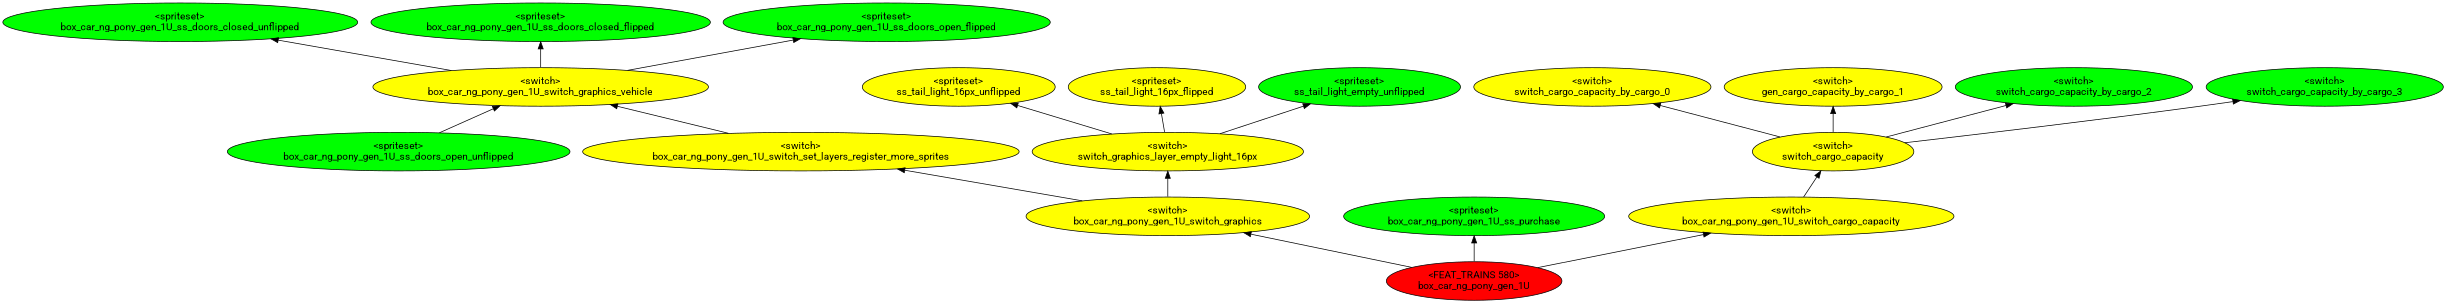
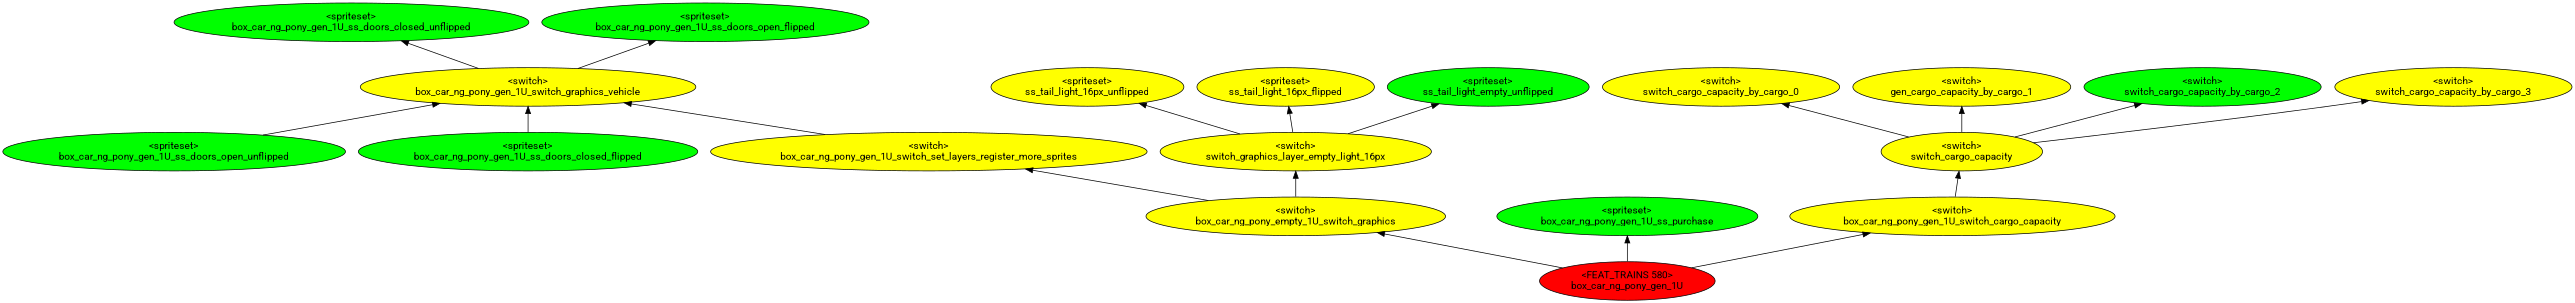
  digraph {
    fontname=Roboto
    rankdir=BT
    node [fillcolor=yellow fontname=Roboto style=filled]
    edge [fontname=Roboto]
    n1 [label="<spriteset>\nss_tail_light_16px_unflipped"]
    n2 [label="<spriteset>\nss_tail_light_16px_flipped"]
    n3 [fillcolor=green label="<spriteset>\nss_tail_light_empty_unflipped"]
    n4 [label="<switch>\nswitch_graphics_layer_empty_light_16px"]
    n5 [label="<switch>\nswitch_cargo_capacity_by_cargo_0"]
    n6 [label="<switch>\ngen_cargo_capacity_by_cargo_1"]
    n7 [fillcolor=green label="<switch>\nswitch_cargo_capacity_by_cargo_2"]
-   n8 [fillcolor=green label="<switch>\nswitch_cargo_capacity_by_cargo_3"]
+   n8 [label="<switch>\nswitch_cargo_capacity_by_cargo_3"]
    n9 [label="<switch>\nswitch_cargo_capacity"]
    n10 [fillcolor=green label="<spriteset>\nbox_car_ng_pony_gen_1U_ss_doors_closed_unflipped"]
    n11 [fillcolor=green label="<spriteset>\nbox_car_ng_pony_gen_1U_ss_doors_open_unflipped"]
    n12 [label="<switch>\nbox_car_ng_pony_gen_1U_switch_graphics_vehicle"]
    n13 [fillcolor=green label="<spriteset>\nbox_car_ng_pony_gen_1U_ss_doors_closed_flipped"]
    n14 [fillcolor=green label="<spriteset>\nbox_car_ng_pony_gen_1U_ss_doors_open_flipped"]
    n15 [label="<switch>\nbox_car_ng_pony_gen_1U_switch_set_layers_register_more_sprites"]
-   n16 [label="<switch>\nbox_car_ng_pony_gen_1U_switch_graphics"]
+   n16 [label="<switch>\nbox_car_ng_pony_empty_1U_switch_graphics"]
    n17 [fillcolor=green label="<spriteset>\nbox_car_ng_pony_gen_1U_ss_purchase"]
    n18 [label="<switch>\nbox_car_ng_pony_gen_1U_switch_cargo_capacity"]
    n19 [fillcolor=red label="<FEAT_TRAINS 580>\nbox_car_ng_pony_gen_1U"]
    n4 -> n1
    n4 -> n2
    n4 -> n3
    n9 -> n5
    n9 -> n6
    n9 -> n7
    n9 -> n8
    n11 -> n12
    n12 -> n10
-   n12 -> n13
+   n13 -> n12
    n12 -> n14
    n15 -> n12
    n16 -> n4
    n16 -> n15
    n18 -> n9
    n19 -> n16
    n19 -> n17
    n19 -> n18
  }
